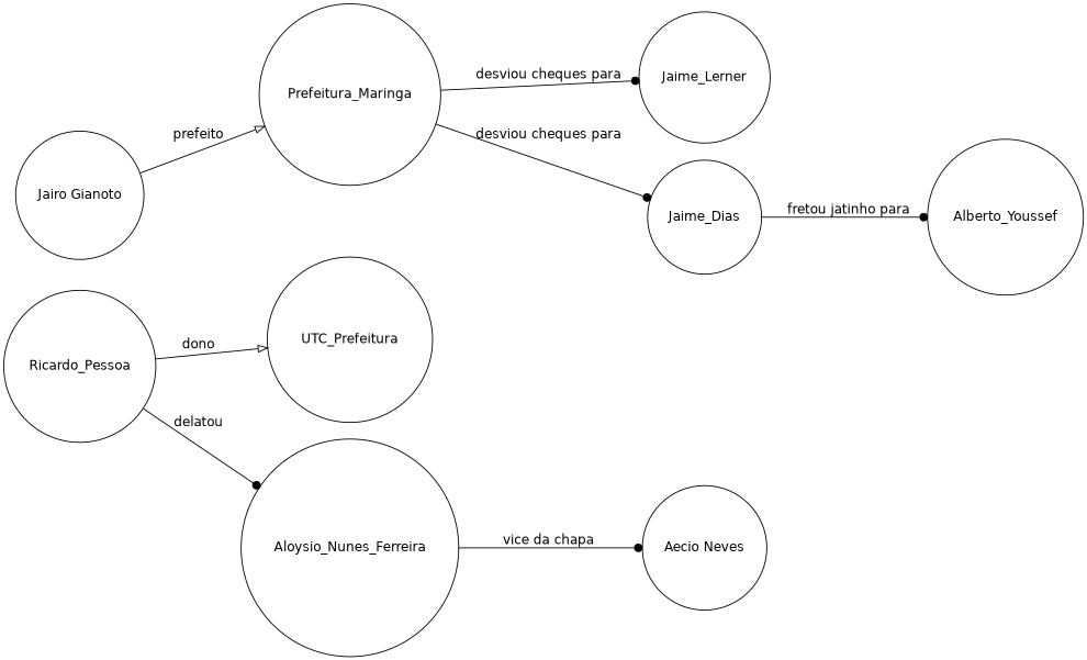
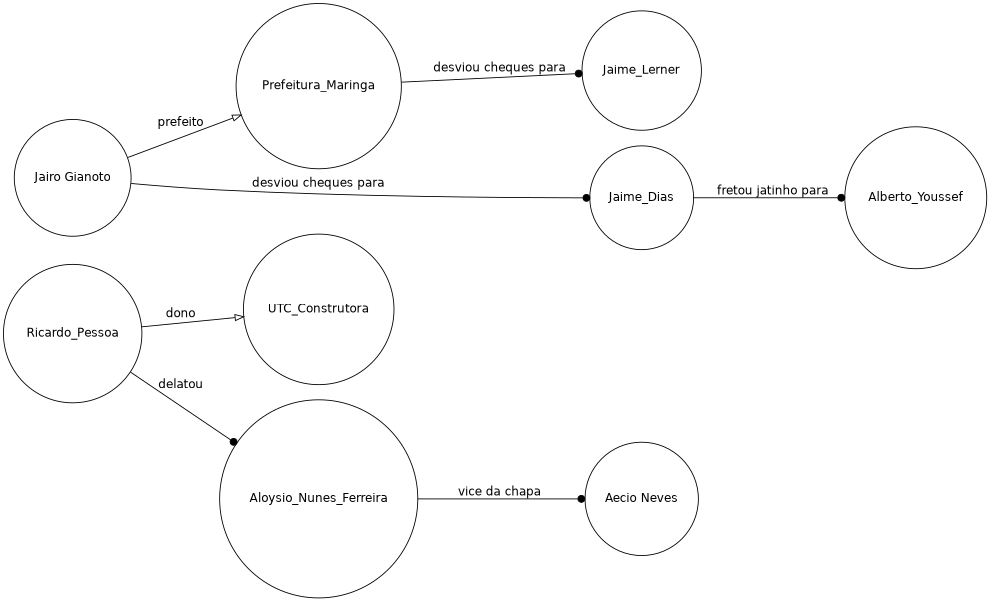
  digraph {
    fontname="DejaVu Sans"
    rankdir=LR
    node [fontname="DejaVu Sans" shape=circle]
    edge [arrowhead=dot fontname="DejaVu Sans"]
    Ricardo_Pessoa
-   UTC_Construtora [label=UTC_Prefeitura]
+   UTC_Construtora
    Aloysio_Nunes_Ferreira
    "Aecio Neves"
    "Jairo Gianoto"
    Prefeitura_Maringa
    Jaime_Lerner
    n8 [label=Jaime_Dias]
    Alberto_Youssef
    Ricardo_Pessoa -> UTC_Construtora [arrowhead=onormal label=dono]
    Ricardo_Pessoa -> Aloysio_Nunes_Ferreira [label=delatou]
    Aloysio_Nunes_Ferreira -> "Aecio Neves" [label="vice da chapa"]
    "Jairo Gianoto" -> Prefeitura_Maringa [arrowhead=onormal label=prefeito]
    Prefeitura_Maringa -> Jaime_Lerner [label="desviou cheques para"]
-   Prefeitura_Maringa -> n8 [label="desviou cheques para"]
+   "Jairo Gianoto" -> n8 [label="desviou cheques para"]
    n8 -> Alberto_Youssef [label="fretou jatinho para"]
  }
